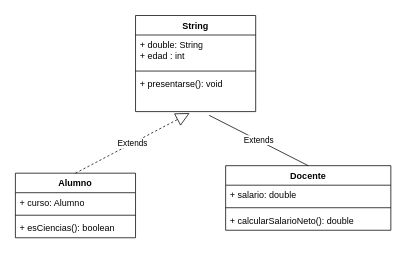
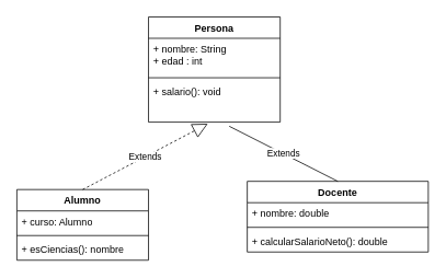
  <mxCell id="0" />
  <mxCell id="1" parent="0" />
- <mxCell id="2" value="String" style="swimlane;fontStyle=1;align=center;verticalAlign=top;childLayout=stackLayout;horizontal=1;startSize=26;horizontalStack=0;resizeParent=1;resizeParentMax=0;resizeLast=0;collapsible=1;marginBottom=0;whiteSpace=wrap;html=1;" parent="1" vertex="1"><mxGeometry x="180" y="20" width="160" height="128" as="geometry" /></mxCell>
- <mxCell id="3" value="+ double: String&lt;div&gt;+ edad : int&lt;/div&gt;" style="text;strokeColor=none;fillColor=none;align=left;verticalAlign=top;spacingLeft=4;spacingRight=4;overflow=hidden;rotatable=0;points=[[0,0.5],[1,0.5]];portConstraint=eastwest;whiteSpace=wrap;html=1;" parent="2" vertex="1"><mxGeometry y="26" width="160" height="44" as="geometry" /></mxCell>
+ <mxCell id="2" value="Persona" style="swimlane;fontStyle=1;align=center;verticalAlign=top;childLayout=stackLayout;horizontal=1;startSize=26;horizontalStack=0;resizeParent=1;resizeParentMax=0;resizeLast=0;collapsible=1;marginBottom=0;whiteSpace=wrap;html=1;" parent="1" vertex="1"><mxGeometry x="180" y="20" width="160" height="128" as="geometry" /></mxCell>
+ <mxCell id="3" value="+ nombre: String&lt;div&gt;+ edad : int&lt;/div&gt;" style="text;strokeColor=none;fillColor=none;align=left;verticalAlign=top;spacingLeft=4;spacingRight=4;overflow=hidden;rotatable=0;points=[[0,0.5],[1,0.5]];portConstraint=eastwest;whiteSpace=wrap;html=1;" parent="2" vertex="1"><mxGeometry y="26" width="160" height="44" as="geometry" /></mxCell>
  <mxCell id="4" value="" style="line;strokeWidth=1;fillColor=none;align=left;verticalAlign=middle;spacingTop=-1;spacingLeft=3;spacingRight=3;rotatable=0;labelPosition=right;points=[];portConstraint=eastwest;strokeColor=inherit;" parent="2" vertex="1"><mxGeometry y="70" width="160" height="8" as="geometry" /></mxCell>
- <mxCell id="5" value="+ presentarse(): void" style="text;strokeColor=none;fillColor=none;align=left;verticalAlign=top;spacingLeft=4;spacingRight=4;overflow=hidden;rotatable=0;points=[[0,0.5],[1,0.5]];portConstraint=eastwest;whiteSpace=wrap;html=1;" parent="2" vertex="1"><mxGeometry y="78" width="160" height="50" as="geometry" /></mxCell>
+ <mxCell id="5" value="+ salario(): void" style="text;strokeColor=none;fillColor=none;align=left;verticalAlign=top;spacingLeft=4;spacingRight=4;overflow=hidden;rotatable=0;points=[[0,0.5],[1,0.5]];portConstraint=eastwest;whiteSpace=wrap;html=1;" parent="2" vertex="1"><mxGeometry y="78" width="160" height="50" as="geometry" /></mxCell>
  <mxCell id="6" value="Alumno" style="swimlane;fontStyle=1;align=center;verticalAlign=top;childLayout=stackLayout;horizontal=1;startSize=26;horizontalStack=0;resizeParent=1;resizeParentMax=0;resizeLast=0;collapsible=1;marginBottom=0;whiteSpace=wrap;html=1;" parent="1" vertex="1"><mxGeometry x="20" y="230" width="160" height="86" as="geometry" /></mxCell>
  <mxCell id="7" value="+ curso: Alumno" style="text;strokeColor=none;fillColor=none;align=left;verticalAlign=top;spacingLeft=4;spacingRight=4;overflow=hidden;rotatable=0;points=[[0,0.5],[1,0.5]];portConstraint=eastwest;whiteSpace=wrap;html=1;" parent="6" vertex="1"><mxGeometry y="26" width="160" height="26" as="geometry" /></mxCell>
  <mxCell id="8" value="" style="line;strokeWidth=1;fillColor=none;align=left;verticalAlign=middle;spacingTop=-1;spacingLeft=3;spacingRight=3;rotatable=0;labelPosition=right;points=[];portConstraint=eastwest;strokeColor=inherit;" parent="6" vertex="1"><mxGeometry y="52" width="160" height="8" as="geometry" /></mxCell>
- <mxCell id="9" value="+ esCiencias(): boolean" style="text;strokeColor=none;fillColor=none;align=left;verticalAlign=top;spacingLeft=4;spacingRight=4;overflow=hidden;rotatable=0;points=[[0,0.5],[1,0.5]];portConstraint=eastwest;whiteSpace=wrap;html=1;" parent="6" vertex="1"><mxGeometry y="60" width="160" height="26" as="geometry" /></mxCell>
+ <mxCell id="9" value="+ esCiencias(): nombre" style="text;strokeColor=none;fillColor=none;align=left;verticalAlign=top;spacingLeft=4;spacingRight=4;overflow=hidden;rotatable=0;points=[[0,0.5],[1,0.5]];portConstraint=eastwest;whiteSpace=wrap;html=1;" parent="6" vertex="1"><mxGeometry y="60" width="160" height="26" as="geometry" /></mxCell>
  <mxCell id="10" value="Extends" style="endArrow=block;endSize=16;endFill=0;html=1;rounded=0;exitX=0.5;exitY=0;exitDx=0;exitDy=0;entryX=0.45;entryY=1.04;entryDx=0;entryDy=0;entryPerimeter=0;dashed=1;" parent="1" source="6" target="5" edge="1"><mxGeometry width="160" relative="1" as="geometry"><mxPoint x="180" y="170" as="sourcePoint" /><mxPoint x="270" y="190" as="targetPoint" /></mxGeometry></mxCell>
  <mxCell id="11" value="Docente&lt;div&gt;&lt;br&gt;&lt;/div&gt;" style="swimlane;fontStyle=1;align=center;verticalAlign=top;childLayout=stackLayout;horizontal=1;startSize=26;horizontalStack=0;resizeParent=1;resizeParentMax=0;resizeLast=0;collapsible=1;marginBottom=0;whiteSpace=wrap;html=1;" parent="1" vertex="1"><mxGeometry x="300" y="220" width="220" height="86" as="geometry" /></mxCell>
- <mxCell id="12" value="+ salario: double" style="text;strokeColor=none;fillColor=none;align=left;verticalAlign=top;spacingLeft=4;spacingRight=4;overflow=hidden;rotatable=0;points=[[0,0.5],[1,0.5]];portConstraint=eastwest;whiteSpace=wrap;html=1;" parent="11" vertex="1"><mxGeometry y="26" width="220" height="26" as="geometry" /></mxCell>
+ <mxCell id="12" value="+ nombre: double" style="text;strokeColor=none;fillColor=none;align=left;verticalAlign=top;spacingLeft=4;spacingRight=4;overflow=hidden;rotatable=0;points=[[0,0.5],[1,0.5]];portConstraint=eastwest;whiteSpace=wrap;html=1;" parent="11" vertex="1"><mxGeometry y="26" width="220" height="26" as="geometry" /></mxCell>
  <mxCell id="13" value="" style="line;strokeWidth=1;fillColor=none;align=left;verticalAlign=middle;spacingTop=-1;spacingLeft=3;spacingRight=3;rotatable=0;labelPosition=right;points=[];portConstraint=eastwest;strokeColor=inherit;" parent="11" vertex="1"><mxGeometry y="52" width="220" height="8" as="geometry" /></mxCell>
  <mxCell id="14" value="+ calcularSalarioNeto(): double" style="text;strokeColor=none;fillColor=none;align=left;verticalAlign=top;spacingLeft=4;spacingRight=4;overflow=hidden;rotatable=0;points=[[0,0.5],[1,0.5]];portConstraint=eastwest;whiteSpace=wrap;html=1;" parent="11" vertex="1"><mxGeometry y="60" width="220" height="26" as="geometry" /></mxCell>
  <mxCell id="15" value="Extends" style="endArrow=none;endSize=16;endFill=0;html=1;rounded=0;entryX=0.613;entryY=1.1;entryDx=0;entryDy=0;entryPerimeter=0;exitX=0.5;exitY=0;exitDx=0;exitDy=0;" parent="1" source="11" target="5" edge="1"><mxGeometry width="160" relative="1" as="geometry"><mxPoint x="180" y="180" as="sourcePoint" /><mxPoint x="340" y="180" as="targetPoint" /></mxGeometry></mxCell>
